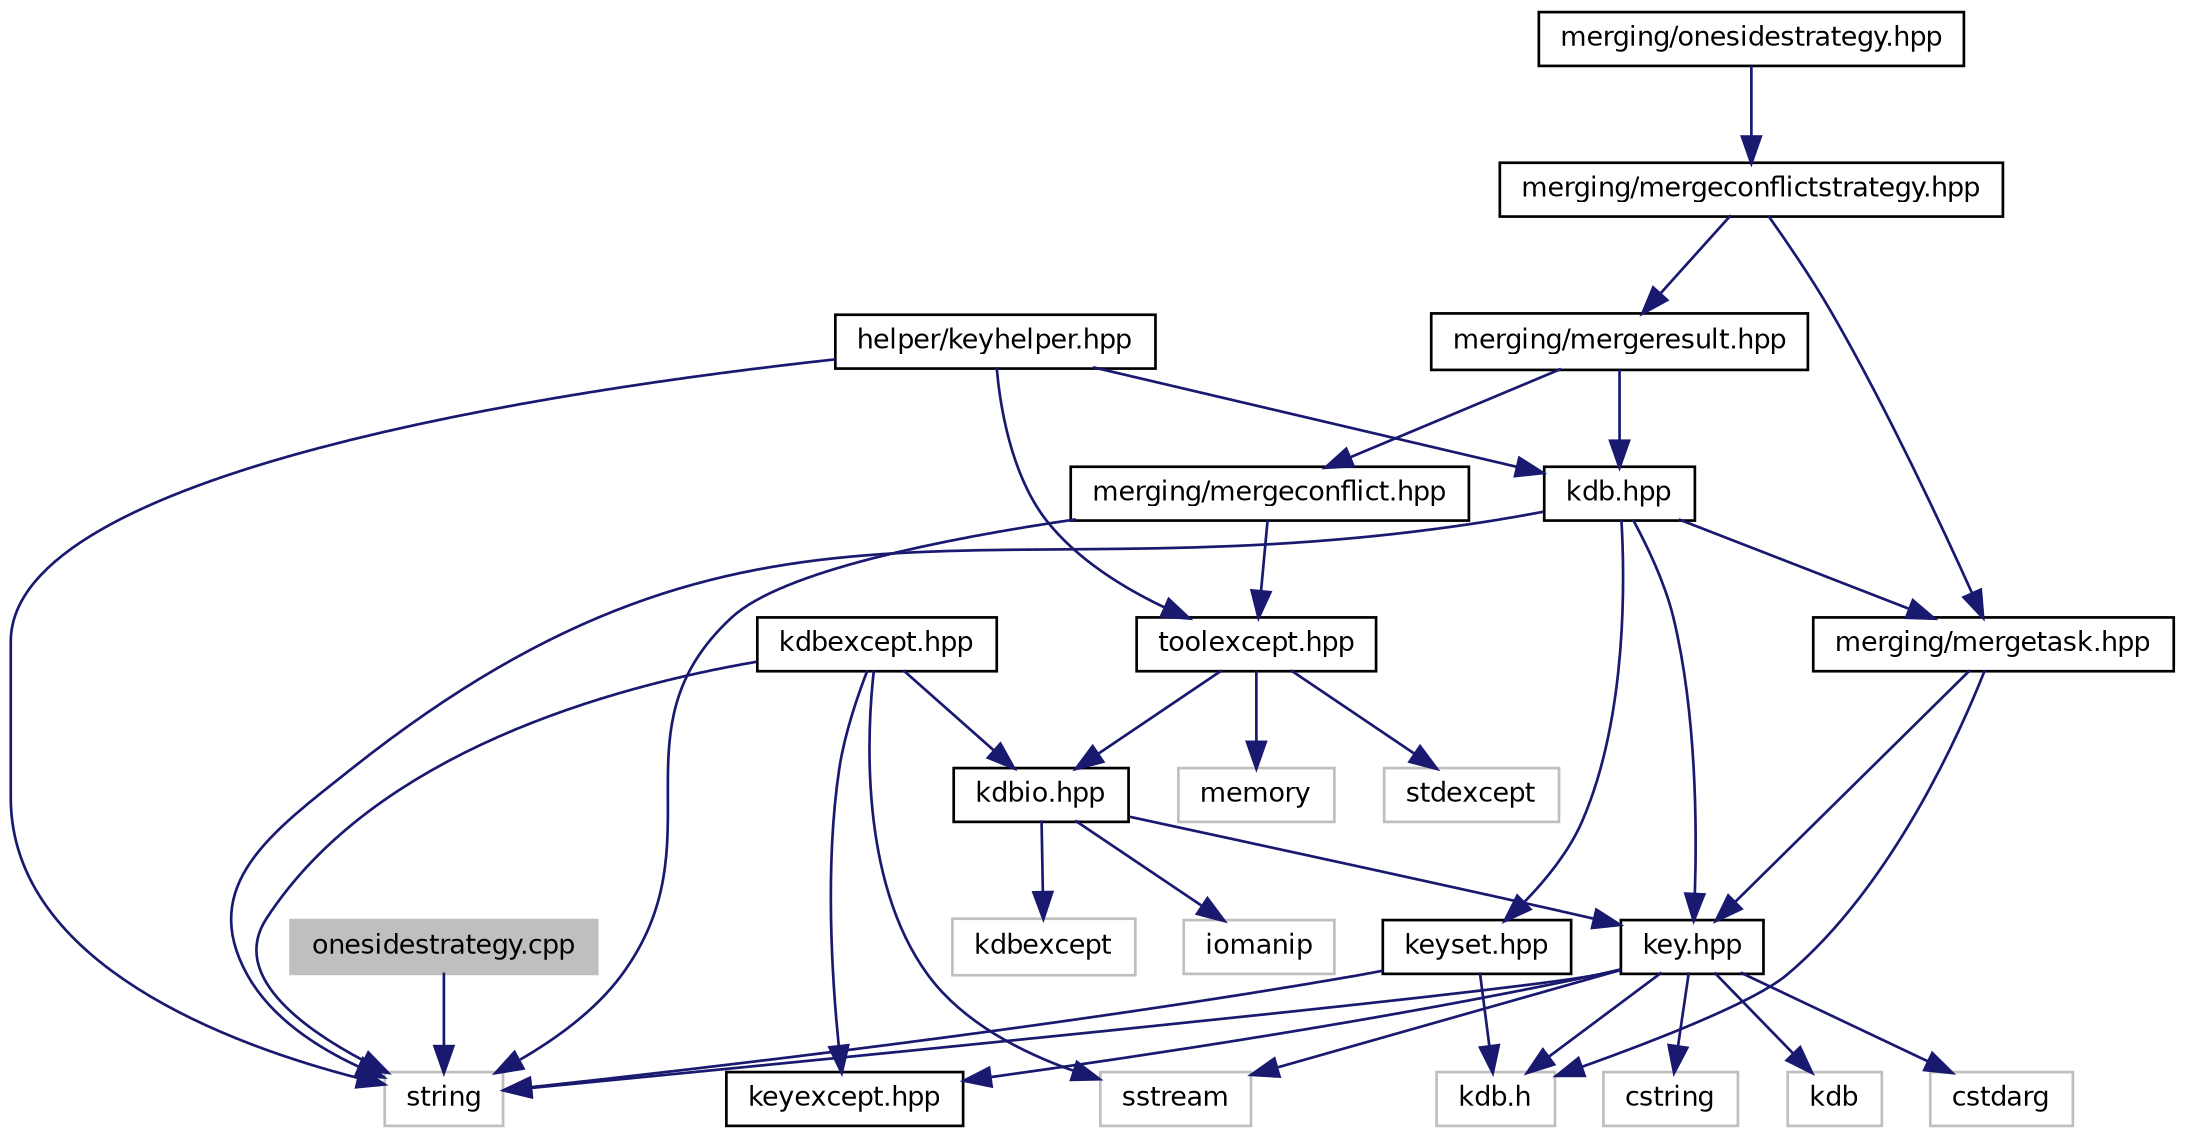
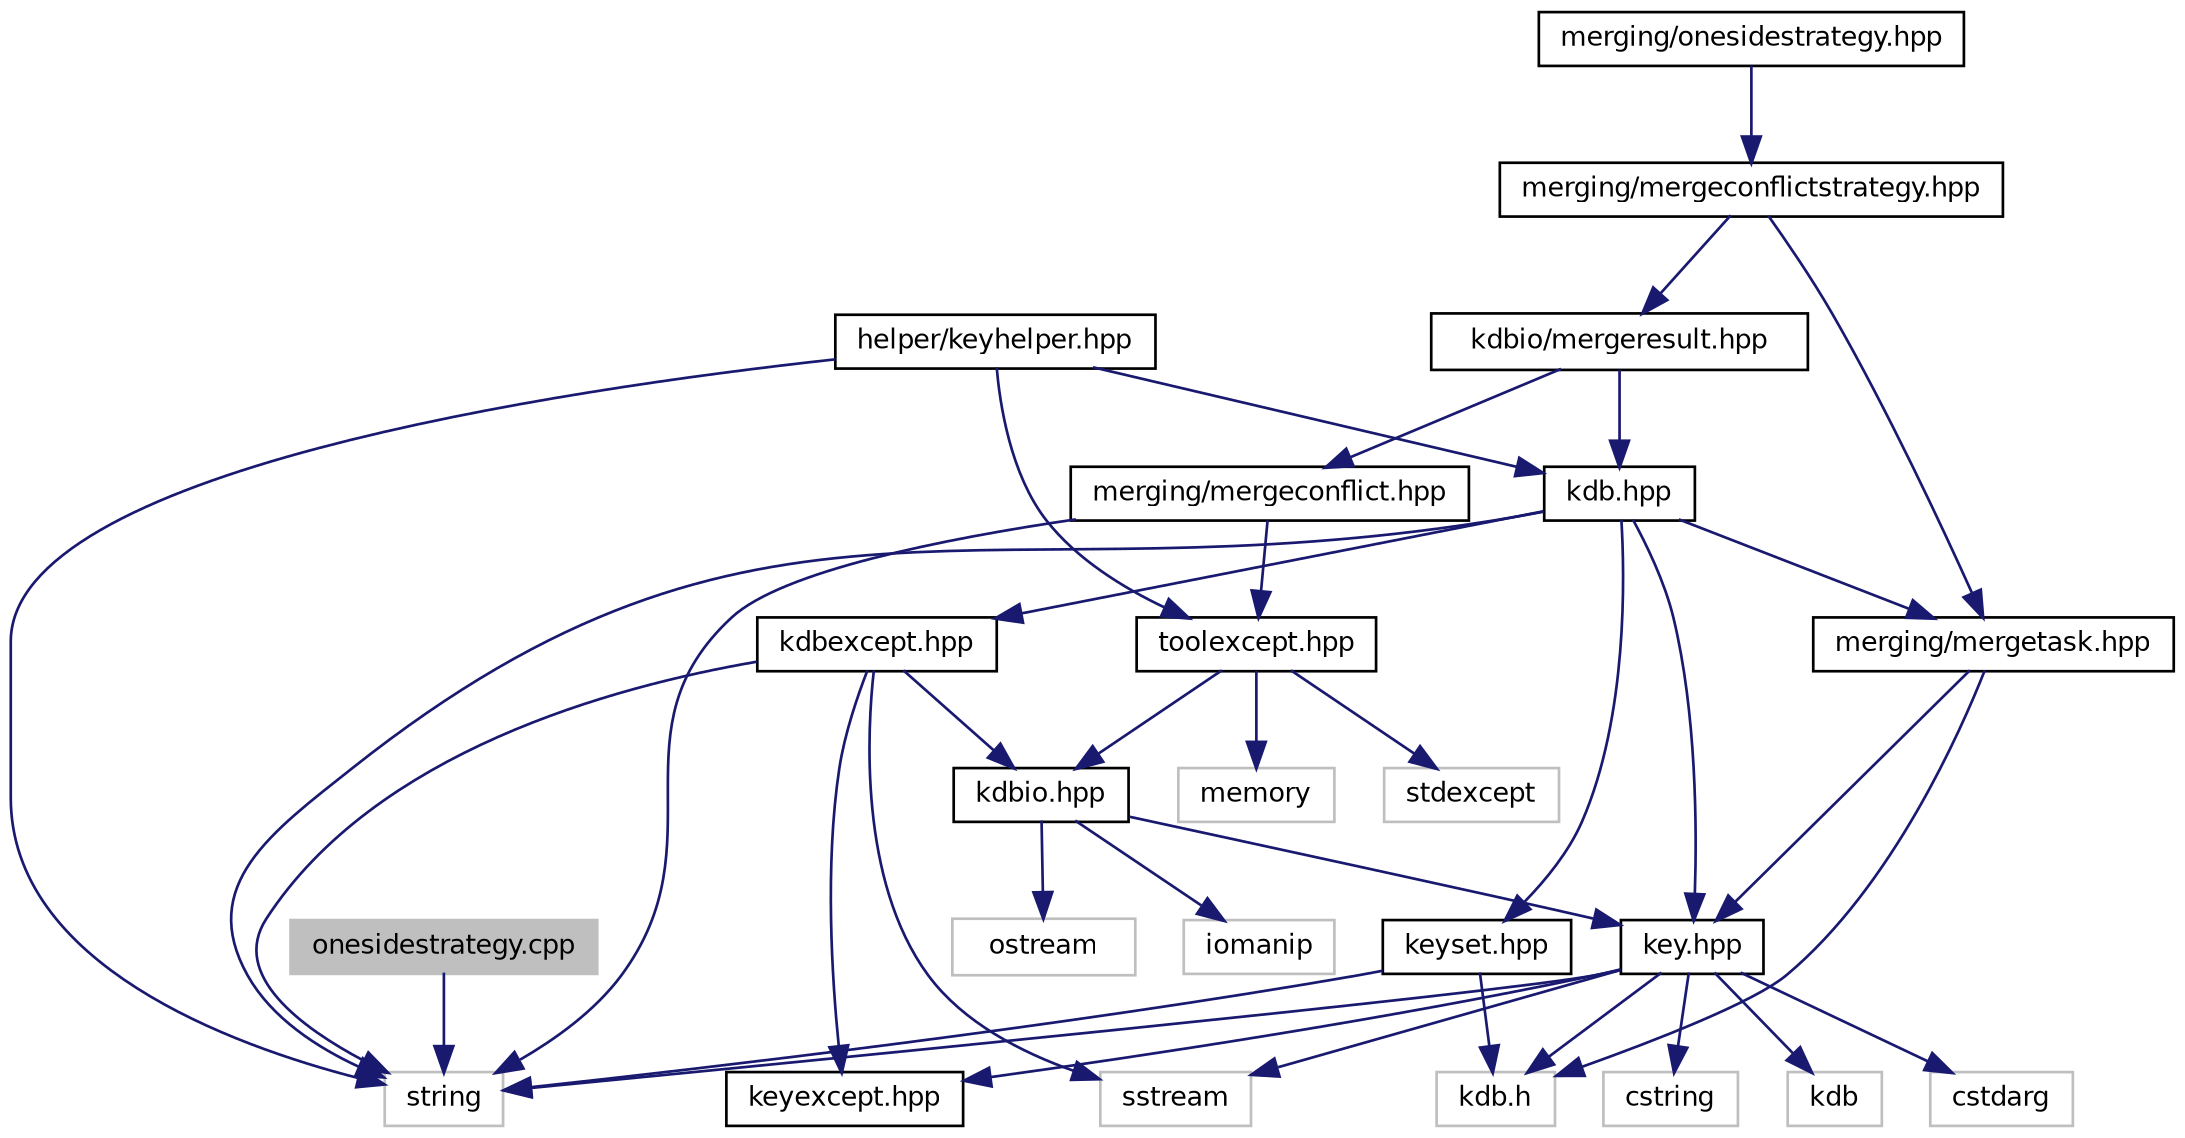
  digraph {
    node [color=black fillcolor=white fontname=Helvetica fontsize=10 shape=record style=filled]
    edge [color=midnightblue fontname=Helvetica fontsize=10 labelfontname=Helvetica labelfontsize=10 style=solid]
    n1 [color=grey75 fillcolor=grey75 fontcolor=black height=0.2 label="onesidestrategy.cpp" width=0.4]
    n2 [color=grey75 height=0.2 label=string width=0.4]
    n3 [height=0.2 label="helper/keyhelper.hpp" width=0.4]
    n4 [height=0.2 label="kdb.hpp" width=0.4]
    n5 [height=0.2 label="toolexcept.hpp" width=0.4]
    n6 [height=0.2 label="merging/onesidestrategy.hpp" width=0.4]
    n7 [height=0.2 label="merging/mergeconflictstrategy.hpp" width=0.4]
    n8 [height=0.2 label="kdbexcept.hpp" width=0.4]
    n9 [height=0.2 label="key.hpp" width=0.4]
    n10 [height=0.2 label="keyset.hpp" width=0.4]
    n11 [height=0.2 label="merging/mergetask.hpp" width=0.4]
    n12 [height=0.2 label="kdbio.hpp" width=0.4]
    n13 [color=grey75 height=0.2 label=memory width=0.4]
    n14 [color=grey75 height=0.2 label=stdexcept width=0.4]
    n15 [height=0.2 label="keyexcept.hpp" width=0.4]
    n16 [color=grey75 height=0.2 label=sstream width=0.4]
    n17 [color=grey75 height=0.2 label="kdb.h" width=0.4]
    n18 [color=grey75 height=0.2 label=cstdarg width=0.4]
    n19 [color=grey75 height=0.2 label=cstring width=0.4]
    n20 [color=grey75 height=0.2 label=kdb width=0.4]
    n21 [color=grey75 height=0.2 label=iomanip width=0.4]
-   n22 [color=grey75 height=0.2 label=kdbexcept width=0.4]
-   n23 [height=0.2 label="merging/mergeresult.hpp" width=0.4]
+   n22 [color=grey75 height=0.2 label=ostream width=0.4]
+   n23 [height=0.2 label="kdbio/mergeresult.hpp" width=0.4]
    n24 [height=0.2 label="merging/mergeconflict.hpp" width=0.4]
    n1 -> n2
    n3 -> n2
    n3 -> n4
    n3 -> n5
    n4 -> n2
+   n4 -> n8
    n4 -> n9
    n4 -> n10
    n4 -> n11
    n5 -> n12
    n5 -> n13
    n5 -> n14
    n6 -> n7
    n7 -> n11
    n7 -> n23
    n8 -> n2
    n8 -> n12
    n8 -> n15
    n8 -> n16
    n9 -> n2
    n9 -> n15
    n9 -> n16
    n9 -> n17
    n9 -> n18
    n9 -> n19
    n9 -> n20
    n10 -> n2
    n10 -> n17
    n11 -> n9
    n11 -> n17
    n12 -> n9
    n12 -> n21
    n12 -> n22
    n23 -> n4
    n23 -> n24
    n24 -> n2
    n24 -> n5
  }
